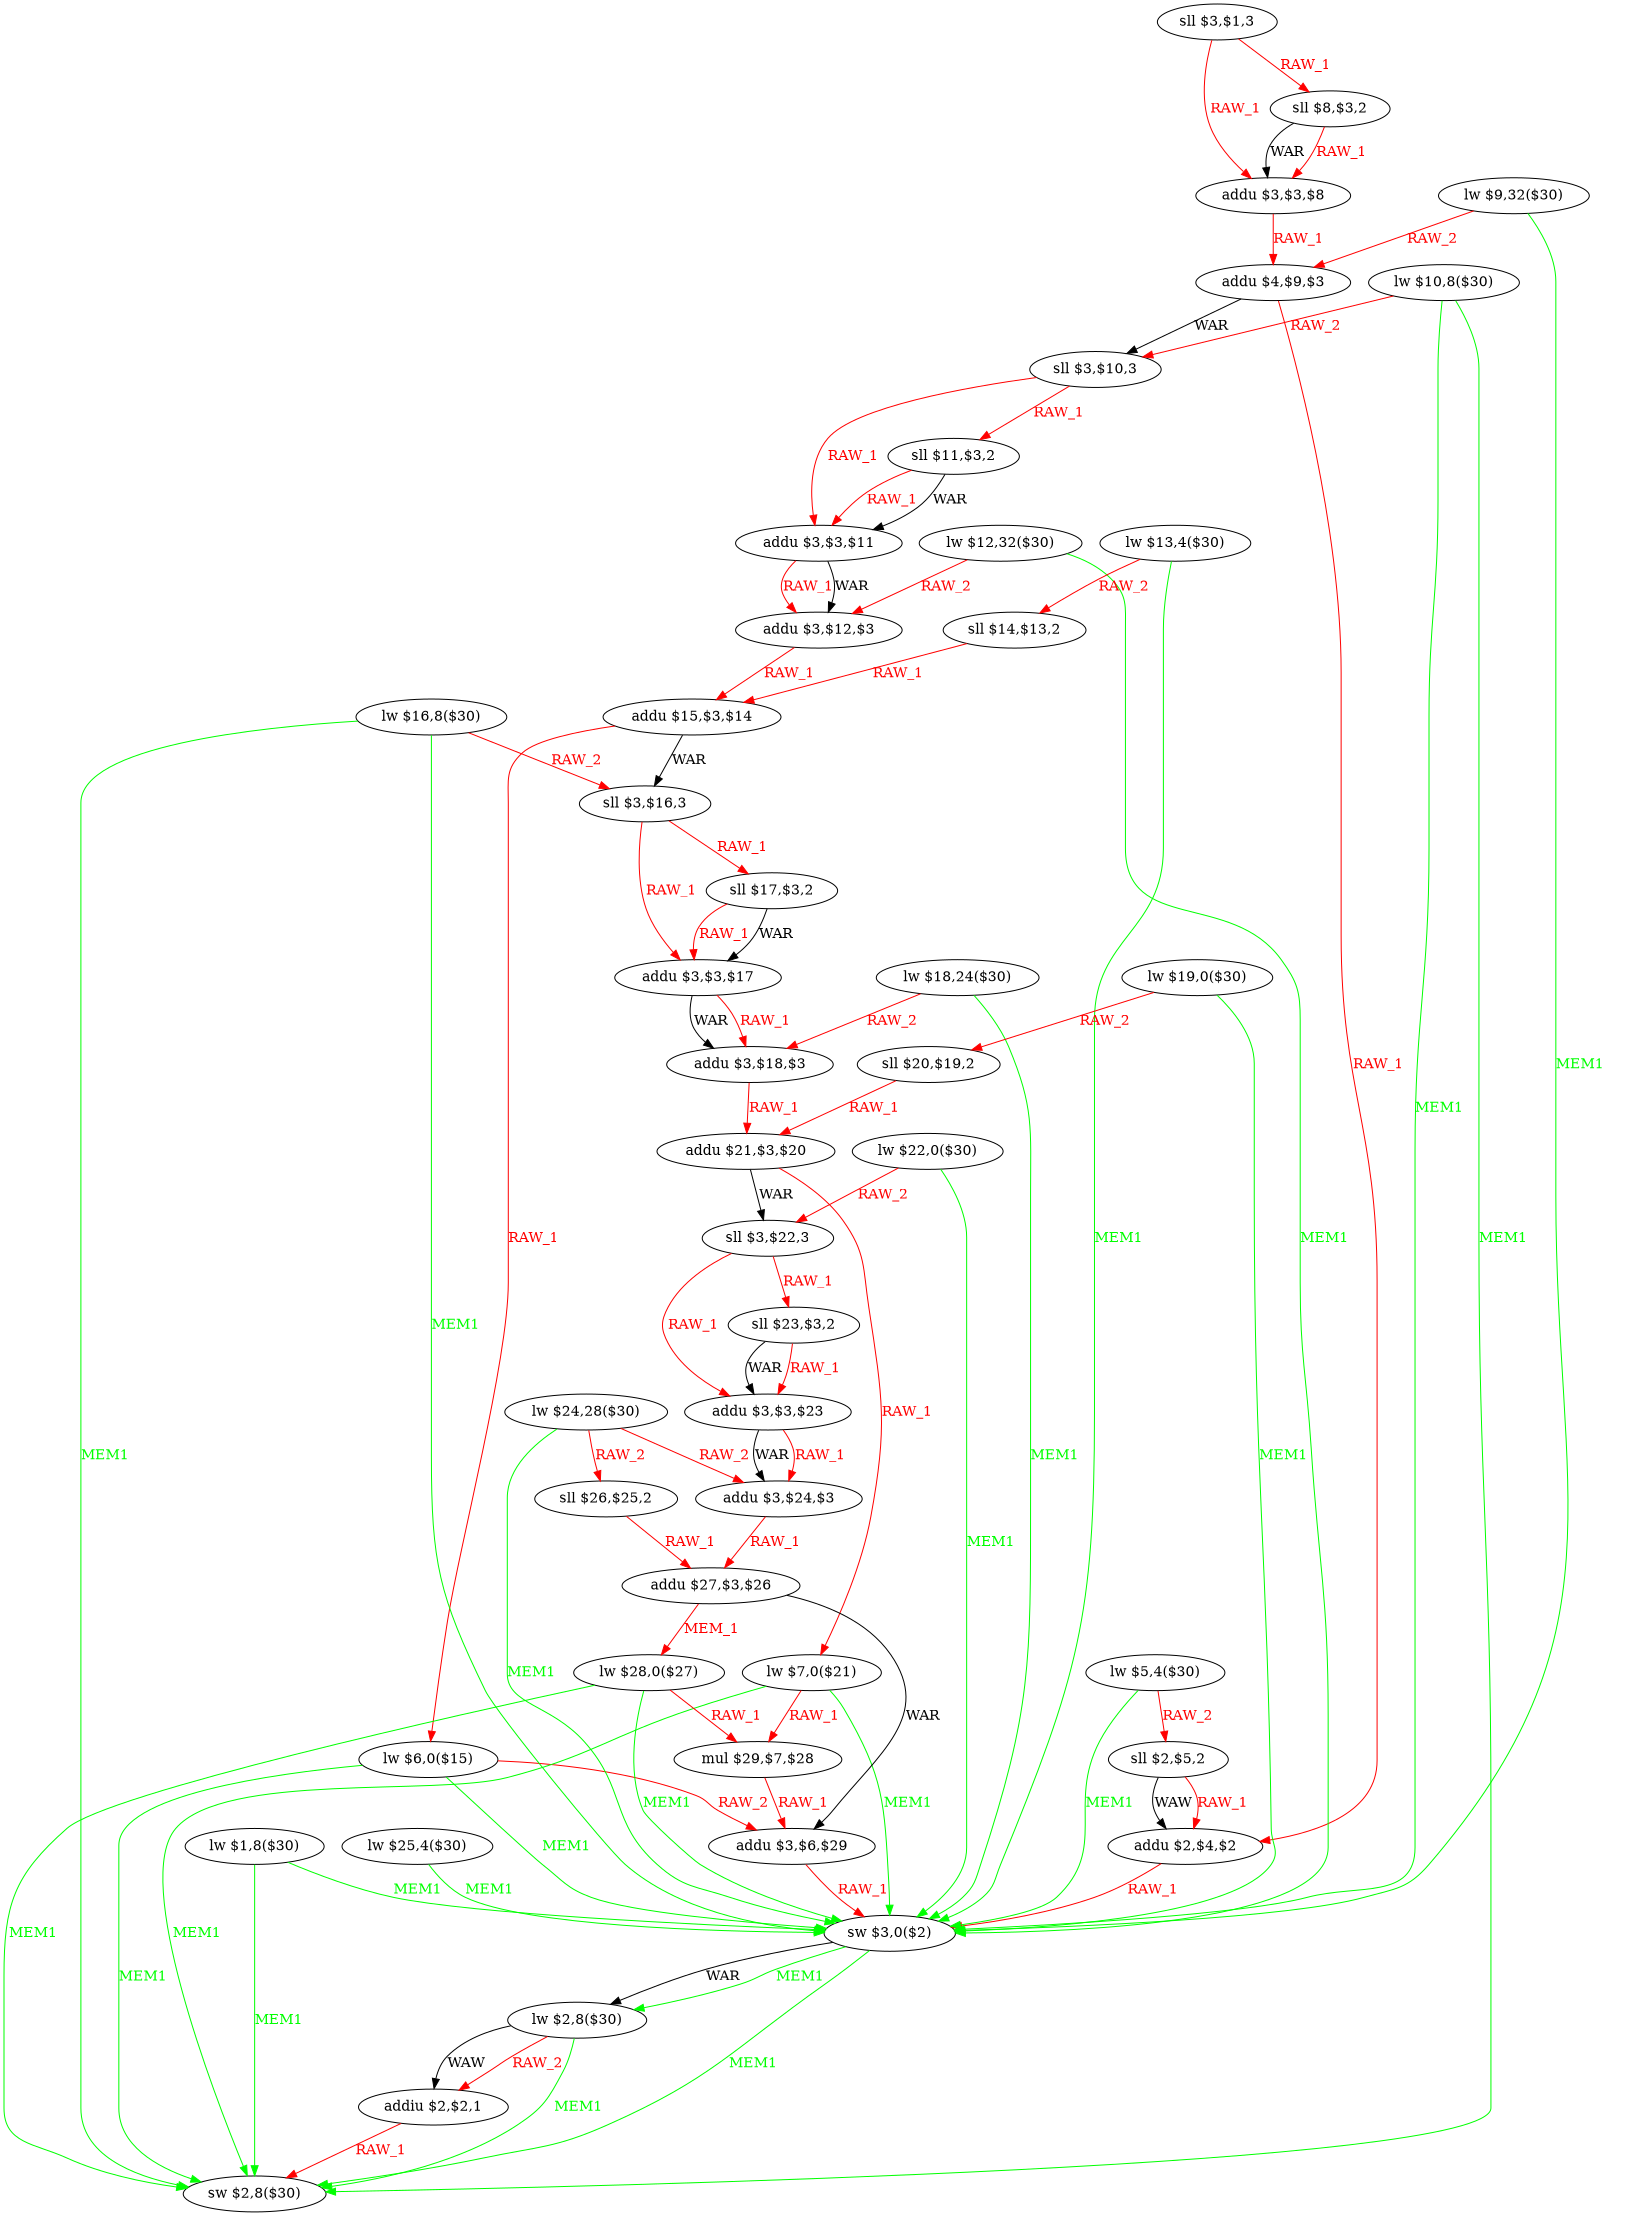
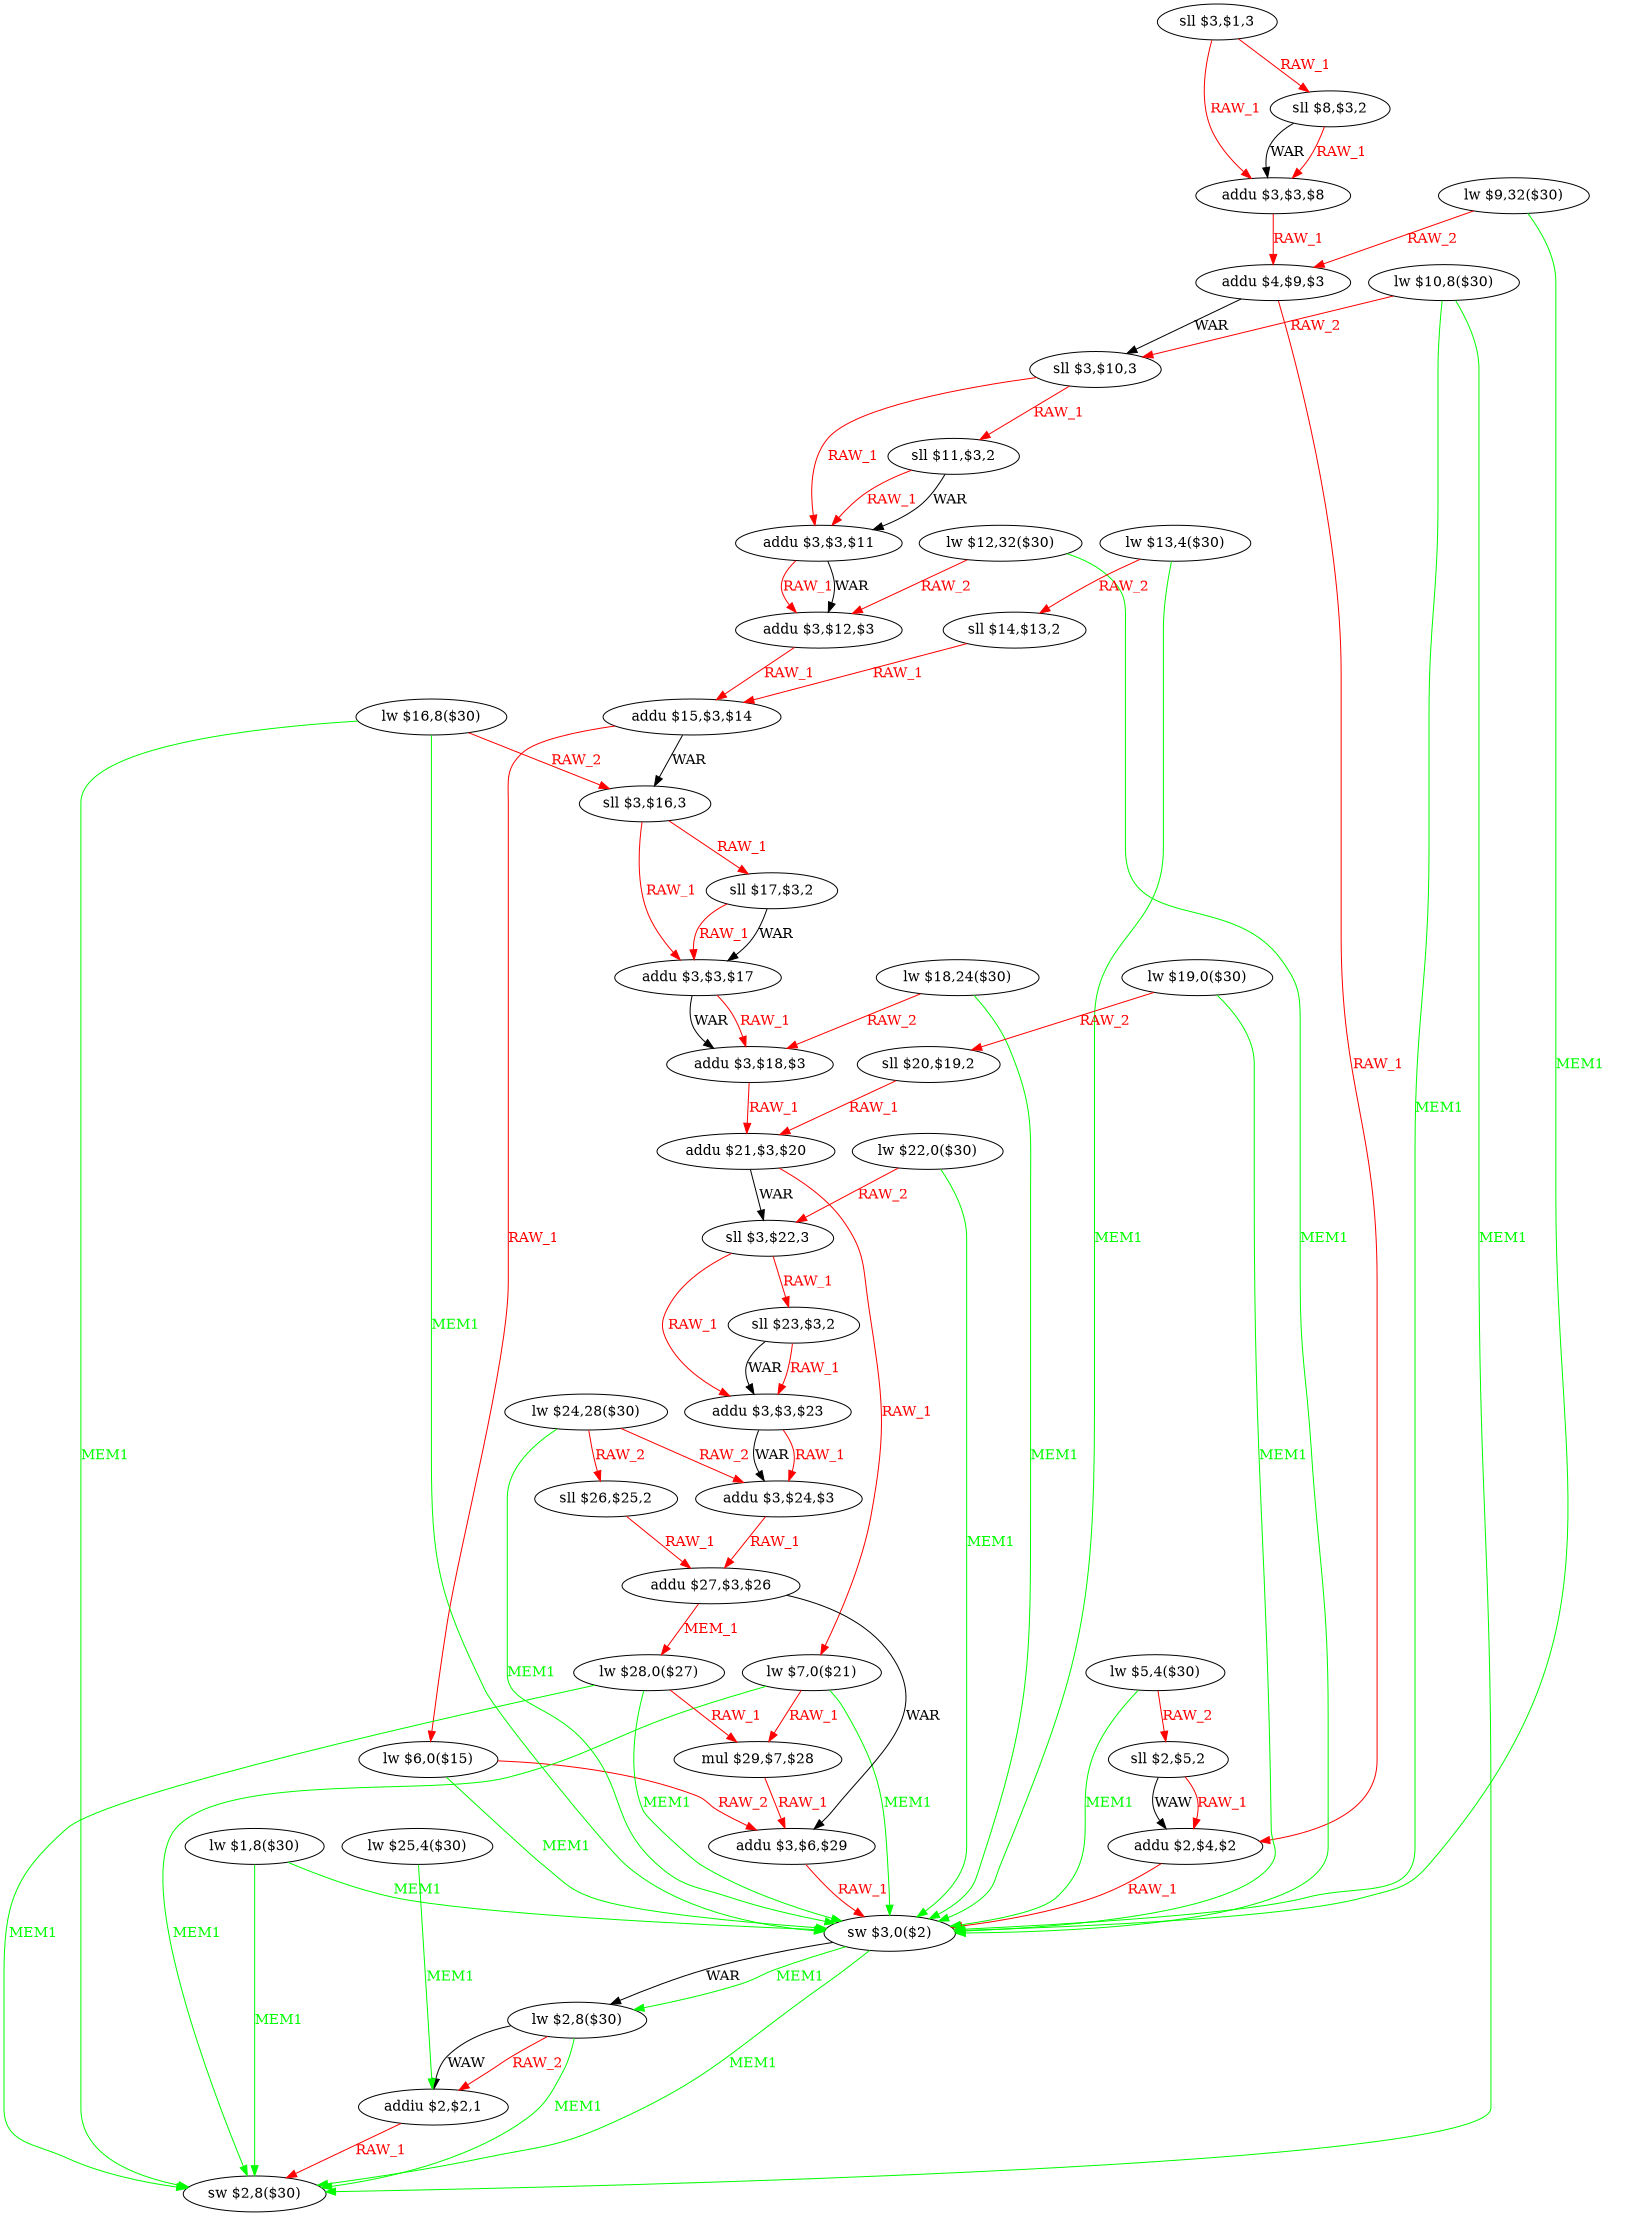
  digraph {
    node [shape=ellipse]
    edge [color=red fontcolor=red]
    n1 [label="lw $1,8($30)"]
    n2 [label="sw $2,8($30)"]
    n3 [label="sw $3,0($2)"]
    n4 [label="lw $2,8($30)"]
    n5 [label="sll $3,$1,3"]
    n6 [label="addu $3,$3,$8"]
    n7 [label="sll $8,$3,2"]
    n8 [label="addiu $2,$2,1"]
    n9 [label="addu $4,$9,$3"]
    n10 [label="addu $2,$4,$2"]
    n11 [label="sll $3,$10,3"]
    n12 [label="addu $3,$3,$11"]
    n13 [label="sll $11,$3,2"]
    n14 [label="addu $3,$12,$3"]
    n15 [label="addu $15,$3,$14"]
    n16 [label="sll $3,$16,3"]
    n17 [label="lw $6,0($15)"]
    n18 [label="addu $3,$3,$17"]
    n19 [label="sll $17,$3,2"]
    n20 [label="addu $3,$6,$29"]
    n21 [label="addu $3,$18,$3"]
    n22 [label="addu $21,$3,$20"]
    n23 [label="sll $3,$22,3"]
    n24 [label="lw $7,0($21)"]
    n25 [label="addu $3,$3,$23"]
    n26 [label="sll $23,$3,2"]
    n27 [label="mul $29,$7,$28"]
    n28 [label="addu $3,$24,$3"]
    n29 [label="addu $27,$3,$26"]
    n30 [label="lw $28,0($27)"]
    n31 [label="lw $5,4($30)"]
    n32 [label="sll $2,$5,2"]
    n33 [label="lw $9,32($30)"]
    n34 [label="lw $10,8($30)"]
    n35 [label="lw $12,32($30)"]
    n36 [label="lw $13,4($30)"]
    n37 [label="sll $14,$13,2"]
    n38 [label="lw $16,8($30)"]
    n39 [label="lw $18,24($30)"]
    n40 [label="lw $19,0($30)"]
    n41 [label="sll $20,$19,2"]
    n42 [label="lw $22,0($30)"]
    n43 [label="lw $24,28($30)"]
    n44 [label="sll $26,$25,2"]
    n45 [label="lw $25,4($30)"]
    n1 -> n2 [color=green fontcolor=green label=MEM1]
    n1 -> n3 [color=green fontcolor=green label=MEM1]
    n3 -> n2 [color=green fontcolor=green label=MEM1]
    n3 -> n4 [label=WAR color="" fontcolor=""]
    n3 -> n4 [color=green fontcolor=green label=MEM1]
    n4 -> n2 [color=green fontcolor=green label=MEM1]
    n4 -> n8 [label=RAW_2]
    n4 -> n8 [label=WAW color="" fontcolor=""]
    n5 -> n6 [label=RAW_1]
    n5 -> n7 [label=RAW_1]
    n6 -> n9 [label=RAW_1]
    n7 -> n6 [label=RAW_1]
    n7 -> n6 [label=WAR color="" fontcolor=""]
    n8 -> n2 [label=RAW_1]
    n9 -> n10 [label=RAW_1]
    n9 -> n11 [label=WAR color="" fontcolor=""]
    n10 -> n3 [label=RAW_1]
    n11 -> n12 [label=RAW_1]
    n11 -> n13 [label=RAW_1]
    n12 -> n14 [label=RAW_1]
    n12 -> n14 [label=WAR color="" fontcolor=""]
    n13 -> n12 [label=RAW_1]
    n13 -> n12 [label=WAR color="" fontcolor=""]
    n14 -> n15 [label=RAW_1]
    n15 -> n16 [label=WAR color="" fontcolor=""]
    n15 -> n17 [label=RAW_1]
    n16 -> n18 [label=RAW_1]
    n16 -> n19 [label=RAW_1]
-   n17 -> n2 [color=green fontcolor=green label=MEM1]
    n17 -> n3 [color=green fontcolor=green label=MEM1]
    n17 -> n20 [label=RAW_2]
    n18 -> n21 [label=RAW_1]
    n18 -> n21 [label=WAR color="" fontcolor=""]
    n19 -> n18 [label=RAW_1]
    n19 -> n18 [label=WAR color="" fontcolor=""]
    n20 -> n3 [label=RAW_1]
    n21 -> n22 [label=RAW_1]
    n22 -> n23 [label=WAR color="" fontcolor=""]
    n22 -> n24 [label=RAW_1]
    n23 -> n25 [label=RAW_1]
    n23 -> n26 [label=RAW_1]
    n24 -> n2 [color=green fontcolor=green label=MEM1]
    n24 -> n3 [color=green fontcolor=green label=MEM1]
    n24 -> n27 [label=RAW_1]
    n25 -> n28 [label=RAW_1]
    n25 -> n28 [label=WAR color="" fontcolor=""]
    n26 -> n25 [label=RAW_1]
    n26 -> n25 [label=WAR color="" fontcolor=""]
    n27 -> n20 [label=RAW_1]
    n28 -> n29 [label=RAW_1]
    n29 -> n20 [label=WAR color="" fontcolor=""]
    n29 -> n30 [label=MEM_1]
    n30 -> n2 [color=green fontcolor=green label=MEM1]
    n30 -> n3 [color=green fontcolor=green label=MEM1]
    n30 -> n27 [label=RAW_1]
    n31 -> n3 [color=green fontcolor=green label=MEM1]
    n31 -> n32 [label=RAW_2]
    n32 -> n10 [label=RAW_1]
    n32 -> n10 [label=WAW color="" fontcolor=""]
    n33 -> n3 [color=green fontcolor=green label=MEM1]
    n33 -> n9 [label=RAW_2]
    n34 -> n2 [color=green fontcolor=green label=MEM1]
    n34 -> n3 [color=green fontcolor=green label=MEM1]
    n34 -> n11 [label=RAW_2]
    n35 -> n3 [color=green fontcolor=green label=MEM1]
    n35 -> n14 [label=RAW_2]
    n36 -> n3 [color=green fontcolor=green label=MEM1]
    n36 -> n37 [label=RAW_2]
    n37 -> n15 [label=RAW_1]
    n38 -> n2 [color=green fontcolor=green label=MEM1]
    n38 -> n3 [color=green fontcolor=green label=MEM1]
    n38 -> n16 [label=RAW_2]
    n39 -> n3 [color=green fontcolor=green label=MEM1]
    n39 -> n21 [label=RAW_2]
    n40 -> n3 [color=green fontcolor=green label=MEM1]
    n40 -> n41 [label=RAW_2]
    n41 -> n22 [label=RAW_1]
    n42 -> n3 [color=green fontcolor=green label=MEM1]
    n42 -> n23 [label=RAW_2]
    n43 -> n3 [color=green fontcolor=green label=MEM1]
    n43 -> n28 [label=RAW_2]
    n43 -> n44 [label=RAW_2]
    n44 -> n29 [label=RAW_1]
-   n45 -> n3 [color=green fontcolor=green label=MEM1]
+   n45 -> n8 [color=green fontcolor=green label=MEM1]
  }
